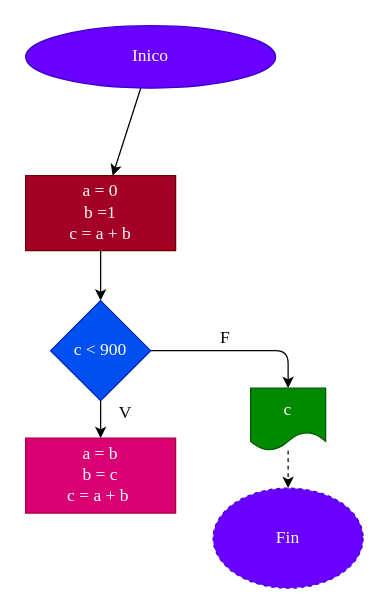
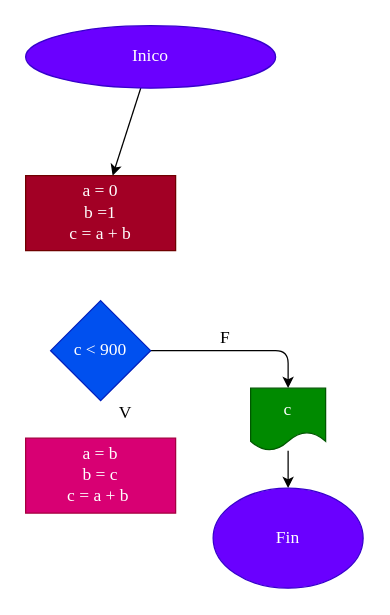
  <mxCell id="0" />
  <mxCell id="1" parent="0" />
  <mxCell id="2" value="" style="edgeStyle=none;html=1;fontFamily=Comic Sans MS;fontSize=14;" edge="1" parent="1" source="3" target="5"><mxGeometry relative="1" as="geometry" /></mxCell>
  <mxCell id="3" value="Inico" style="ellipse;whiteSpace=wrap;html=1;fontFamily=Comic Sans MS;fontSize=14;fillColor=#6a00ff;fontColor=#ffffff;strokeColor=#3700CC;" vertex="1" parent="1"><mxGeometry x="20" y="20" width="200" height="50" as="geometry" /></mxCell>
- <mxCell id="4" style="edgeStyle=none;html=1;fontFamily=Comic Sans MS;fontSize=14;" edge="1" parent="1" source="5" target="8"><mxGeometry relative="1" as="geometry" /></mxCell>
  <mxCell id="5" value="a = 0&lt;br&gt;b =1&lt;br&gt;c = a + b" style="whiteSpace=wrap;html=1;fontFamily=Comic Sans MS;fontSize=14;fillColor=#a20025;fontColor=#ffffff;strokeColor=#6F0000;rounded=0;" vertex="1" parent="1"><mxGeometry x="20" y="140" width="120" height="60" as="geometry" /></mxCell>
- <mxCell id="6" value="" style="edgeStyle=none;html=1;fontFamily=Comic Sans MS;fontSize=14;" edge="1" parent="1" source="8" target="9"><mxGeometry relative="1" as="geometry" /></mxCell>
  <mxCell id="7" style="edgeStyle=none;html=1;entryX=0.5;entryY=0;entryDx=0;entryDy=0;fontFamily=Comic Sans MS;fontSize=14;" edge="1" parent="1" source="8" target="11"><mxGeometry relative="1" as="geometry"><Array as="points"><mxPoint x="230" y="280" /></Array></mxGeometry></mxCell>
  <mxCell id="8" value="c &amp;lt; 900" style="rhombus;whiteSpace=wrap;html=1;fontFamily=Comic Sans MS;fontSize=14;fillColor=#0050ef;fontColor=#ffffff;strokeColor=#001DBC;" vertex="1" parent="1"><mxGeometry x="40" y="240" width="80" height="80" as="geometry" /></mxCell>
  <mxCell id="9" value="a = b&lt;br&gt;b = c&lt;br&gt;c = a + b&amp;nbsp;" style="rounded=0;whiteSpace=wrap;html=1;fontFamily=Comic Sans MS;fontSize=14;fillColor=#d80073;fontColor=#ffffff;strokeColor=#A50040;" vertex="1" parent="1"><mxGeometry x="20" y="350" width="120" height="60" as="geometry" /></mxCell>
- <mxCell id="10" value="" style="edgeStyle=none;html=1;fontFamily=Comic Sans MS;fontSize=14;dashed=1;" edge="1" parent="1" source="11" target="12"><mxGeometry relative="1" as="geometry" /></mxCell>
+ <mxCell id="10" value="" style="edgeStyle=none;html=1;fontFamily=Comic Sans MS;fontSize=14;" edge="1" parent="1" source="11" target="12"><mxGeometry relative="1" as="geometry" /></mxCell>
  <mxCell id="11" value="c" style="shape=document;whiteSpace=wrap;html=1;boundedLbl=1;fontFamily=Comic Sans MS;fontSize=14;fillColor=#008a00;fontColor=#ffffff;strokeColor=#005700;" vertex="1" parent="1"><mxGeometry x="200" y="310" width="60" height="50" as="geometry" /></mxCell>
- <mxCell id="12" value="Fin" style="ellipse;whiteSpace=wrap;html=1;fontFamily=Comic Sans MS;fontSize=14;fillColor=#6a00ff;fontColor=#ffffff;strokeColor=#3700CC;dashed=1;" vertex="1" parent="1"><mxGeometry x="170" y="390" width="120" height="80" as="geometry" /></mxCell>
+ <mxCell id="12" value="Fin" style="ellipse;whiteSpace=wrap;html=1;fontFamily=Comic Sans MS;fontSize=14;fillColor=#6a00ff;fontColor=#ffffff;strokeColor=#3700CC;" vertex="1" parent="1"><mxGeometry x="170" y="390" width="120" height="80" as="geometry" /></mxCell>
  <mxCell id="13" value="F" style="text;html=1;strokeColor=none;fillColor=none;align=center;verticalAlign=middle;whiteSpace=wrap;rounded=0;fontFamily=Comic Sans MS;fontSize=14;" vertex="1" parent="1"><mxGeometry x="150" y="255" width="60" height="30" as="geometry" /></mxCell>
  <mxCell id="14" value="V" style="text;html=1;strokeColor=none;fillColor=none;align=center;verticalAlign=middle;whiteSpace=wrap;rounded=0;fontFamily=Comic Sans MS;fontSize=14;" vertex="1" parent="1"><mxGeometry x="80" y="320" width="40" height="20" as="geometry" /></mxCell>
